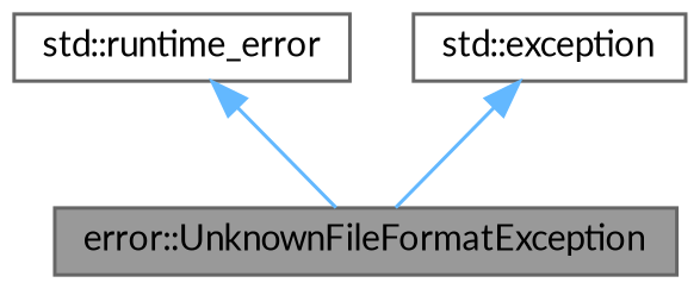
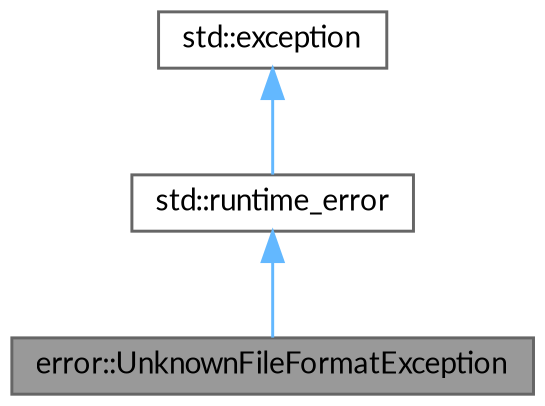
  digraph {
    fontname=Lato
    node [color=gray40 fillcolor=white fontname=Lato fontsize=10 shape=box style=filled]
    edge [color=steelblue1 dir=back fontname=Lato fontsize=10 labelfontname=Helvetica labelfontsize=10 style=solid]
    n1 [fillcolor=grey60 fontcolor=black height=0.2 label="error::UnknownFileFormatException" width=0.4]
    n2 [height=0.2 label="std::runtime_error" width=0.4]
    n3 [height=0.2 label="std::exception" width=0.4]
    n2 -> n1
-   n3 -> n1
+   n3 -> n2
  }
